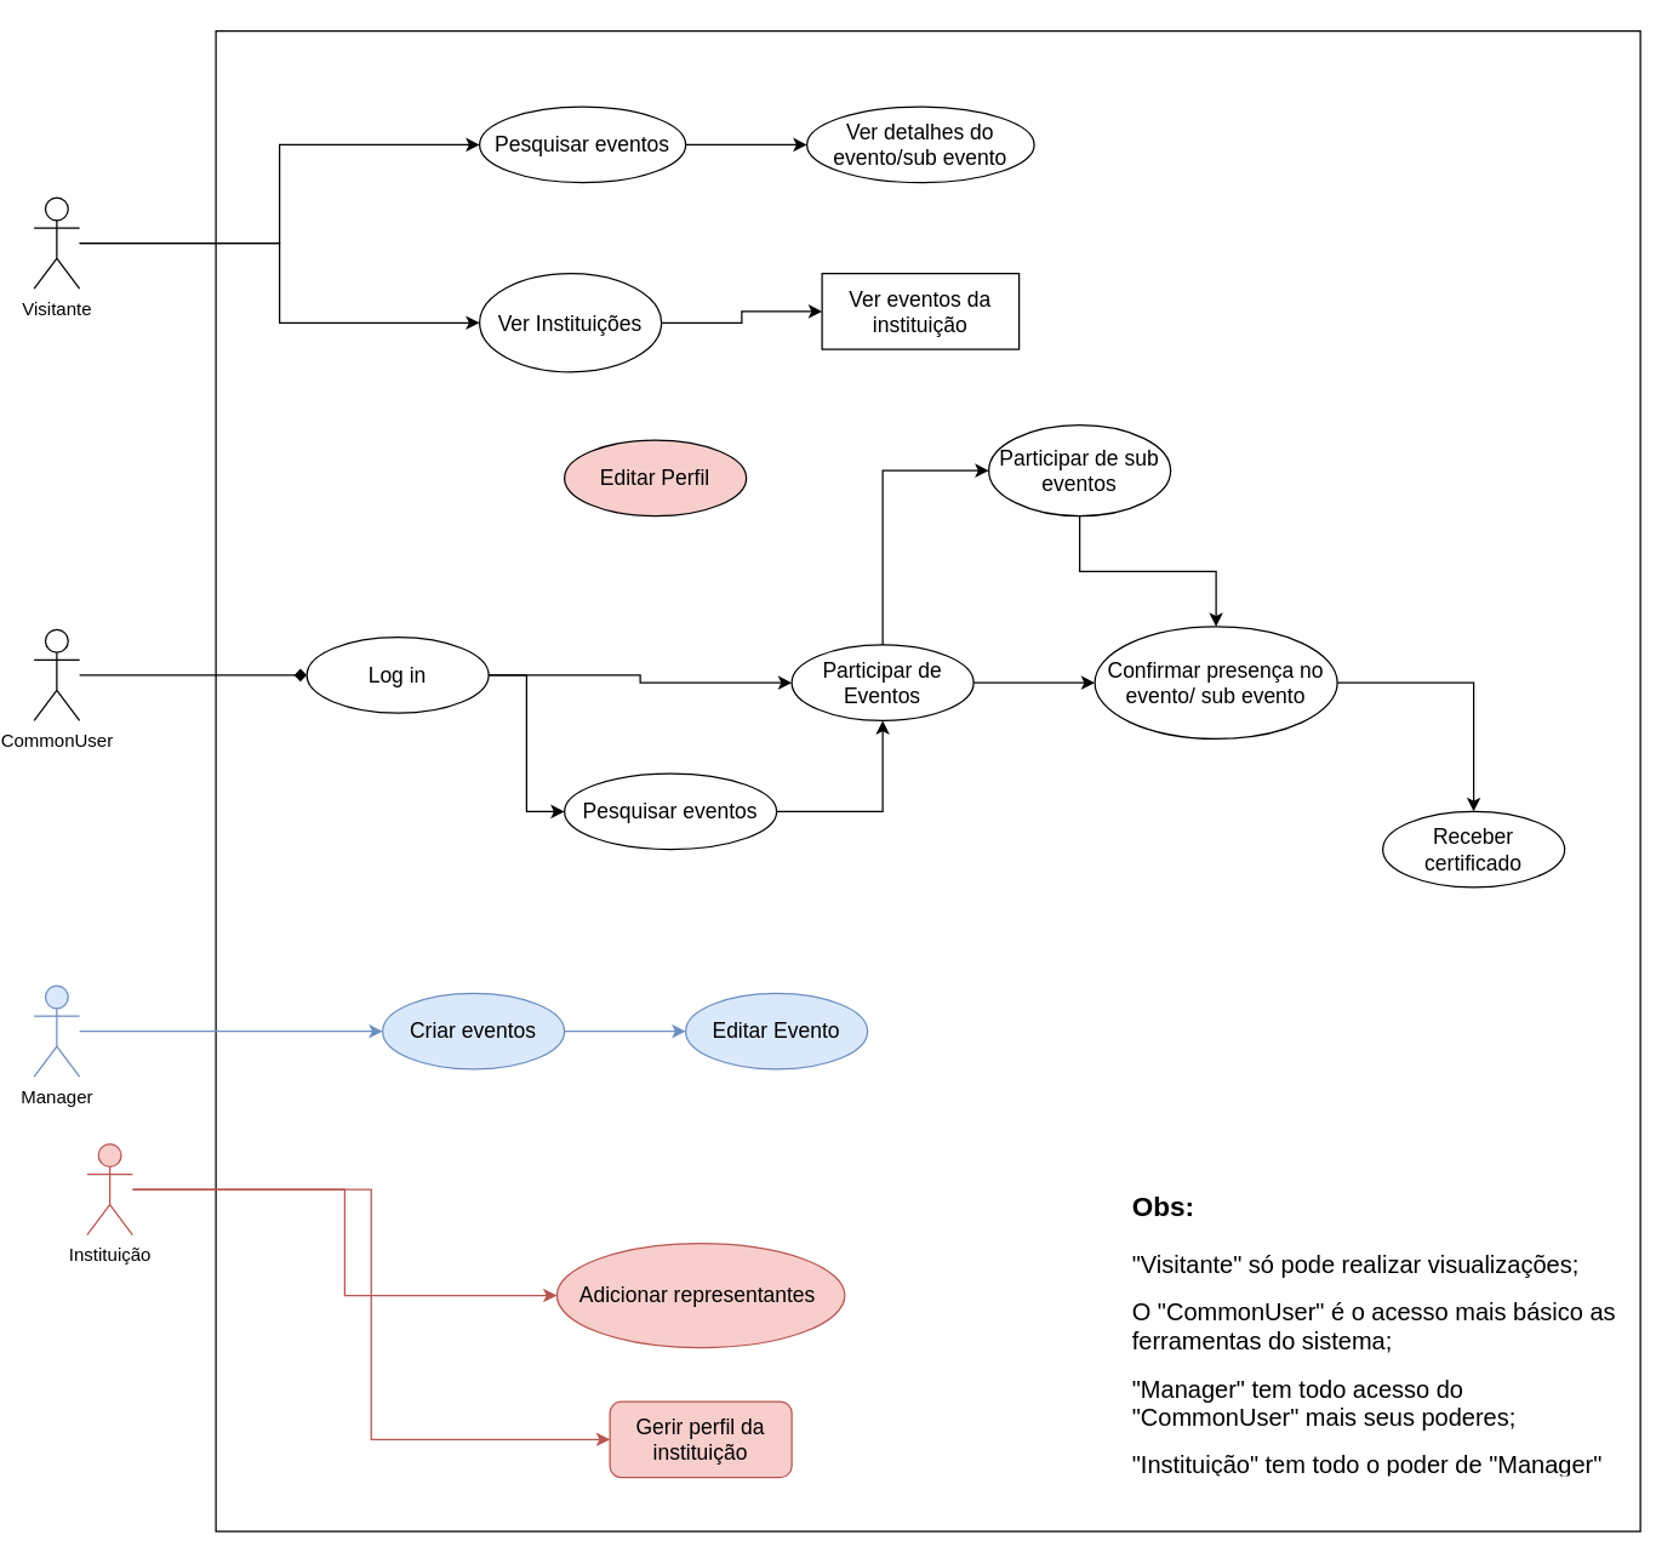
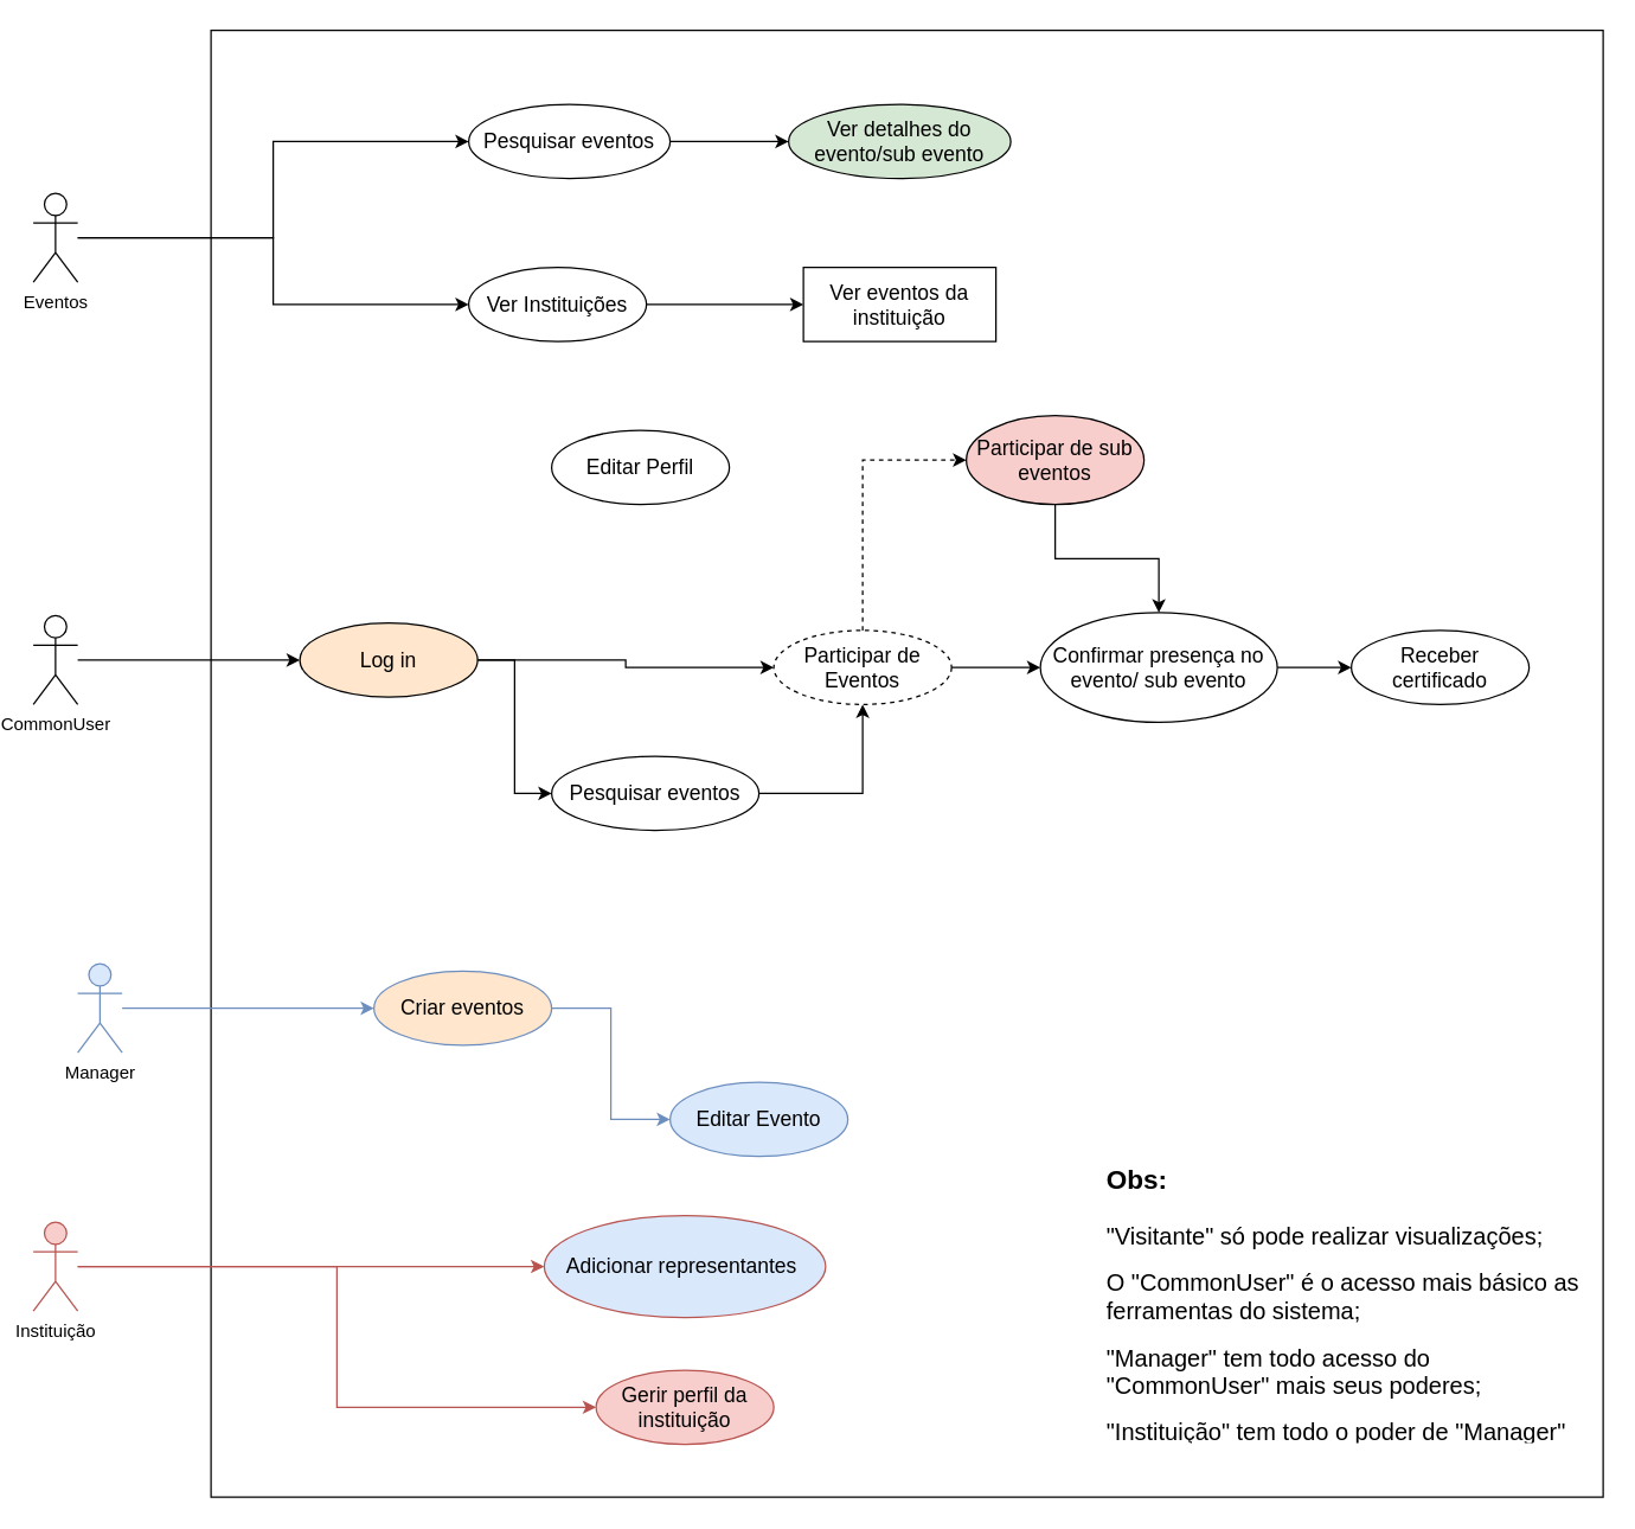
  <mxCell id="0" />
  <mxCell id="1" parent="0" />
  <mxCell id="2" value="" style="verticalLabelPosition=bottom;verticalAlign=top;html=1;shape=mxgraph.basic.rect;fillColor2=none;strokeWidth=1;size=20;indent=5;" vertex="1" parent="1"><mxGeometry x="140" y="20" width="940" height="990" as="geometry" /></mxCell>
- <mxCell id="3" style="edgeStyle=orthogonalEdgeStyle;rounded=0;orthogonalLoop=1;jettySize=auto;html=1;entryX=0;entryY=0.5;entryDx=0;entryDy=0;endArrow=diamond;" edge="1" parent="1" source="4" target="9"><mxGeometry relative="1" as="geometry" /></mxCell>
+ <mxCell id="3" style="edgeStyle=orthogonalEdgeStyle;rounded=0;orthogonalLoop=1;jettySize=auto;html=1;entryX=0;entryY=0.5;entryDx=0;entryDy=0;" edge="1" parent="1" source="4" target="9"><mxGeometry relative="1" as="geometry" /></mxCell>
  <mxCell id="4" value="CommonUser" style="shape=umlActor;verticalLabelPosition=bottom;verticalAlign=top;html=1;outlineConnect=0;" vertex="1" parent="1"><mxGeometry x="20" y="415" width="30" height="60" as="geometry" /></mxCell>
  <mxCell id="5" style="edgeStyle=orthogonalEdgeStyle;rounded=0;orthogonalLoop=1;jettySize=auto;html=1;" edge="1" parent="1" source="6" target="12"><mxGeometry relative="1" as="geometry" /></mxCell>
  <mxCell id="6" value="&lt;font style=&quot;font-size: 14px&quot;&gt;Pesquisar eventos&lt;/font&gt;" style="ellipse;whiteSpace=wrap;html=1;" vertex="1" parent="1"><mxGeometry x="370" y="510" width="140" height="50" as="geometry" /></mxCell>
  <mxCell id="7" style="edgeStyle=orthogonalEdgeStyle;rounded=0;orthogonalLoop=1;jettySize=auto;html=1;" edge="1" parent="1" source="9" target="12"><mxGeometry relative="1" as="geometry" /></mxCell>
  <mxCell id="8" style="edgeStyle=orthogonalEdgeStyle;rounded=0;orthogonalLoop=1;jettySize=auto;html=1;entryX=0;entryY=0.5;entryDx=0;entryDy=0;" edge="1" parent="1" source="9" target="6"><mxGeometry relative="1" as="geometry" /></mxCell>
- <mxCell id="9" value="&lt;font style=&quot;font-size: 14px&quot;&gt;Log in&lt;/font&gt;" style="ellipse;whiteSpace=wrap;html=1;" vertex="1" parent="1"><mxGeometry x="200" y="420" width="120" height="50" as="geometry" /></mxCell>
- <mxCell id="10" style="edgeStyle=orthogonalEdgeStyle;rounded=0;orthogonalLoop=1;jettySize=auto;html=1;entryX=0;entryY=0.5;entryDx=0;entryDy=0;exitX=0.5;exitY=0;exitDx=0;exitDy=0;" edge="1" parent="1" source="12" target="14"><mxGeometry relative="1" as="geometry" /></mxCell>
+ <mxCell id="9" value="&lt;font style=&quot;font-size: 14px&quot;&gt;Log in&lt;/font&gt;" style="ellipse;whiteSpace=wrap;html=1;fillColor=#ffe6cc;" vertex="1" parent="1"><mxGeometry x="200" y="420" width="120" height="50" as="geometry" /></mxCell>
+ <mxCell id="10" style="edgeStyle=orthogonalEdgeStyle;rounded=0;orthogonalLoop=1;jettySize=auto;html=1;entryX=0;entryY=0.5;entryDx=0;entryDy=0;exitX=0.5;exitY=0;exitDx=0;exitDy=0;dashed=1;" edge="1" parent="1" source="12" target="14"><mxGeometry relative="1" as="geometry" /></mxCell>
  <mxCell id="11" style="edgeStyle=orthogonalEdgeStyle;rounded=0;orthogonalLoop=1;jettySize=auto;html=1;" edge="1" parent="1" source="12" target="37"><mxGeometry relative="1" as="geometry" /></mxCell>
- <mxCell id="12" value="&lt;font style=&quot;font-size: 14px&quot;&gt;Participar de Eventos&lt;/font&gt;" style="ellipse;whiteSpace=wrap;html=1;" vertex="1" parent="1"><mxGeometry x="520" y="425" width="120" height="50" as="geometry" /></mxCell>
+ <mxCell id="12" value="&lt;font style=&quot;font-size: 14px&quot;&gt;Participar de Eventos&lt;/font&gt;" style="ellipse;whiteSpace=wrap;html=1;dashed=1;" vertex="1" parent="1"><mxGeometry x="520" y="425" width="120" height="50" as="geometry" /></mxCell>
  <mxCell id="13" style="edgeStyle=orthogonalEdgeStyle;rounded=0;orthogonalLoop=1;jettySize=auto;html=1;" edge="1" parent="1" source="14" target="37"><mxGeometry relative="1" as="geometry" /></mxCell>
- <mxCell id="14" value="&lt;font style=&quot;font-size: 14px&quot;&gt;Participar de sub eventos&lt;/font&gt;" style="ellipse;whiteSpace=wrap;html=1;" vertex="1" parent="1"><mxGeometry x="650" y="280" width="120" height="60" as="geometry" /></mxCell>
+ <mxCell id="14" value="&lt;font style=&quot;font-size: 14px&quot;&gt;Participar de sub eventos&lt;/font&gt;" style="ellipse;whiteSpace=wrap;html=1;fillColor=#f8cecc;" vertex="1" parent="1"><mxGeometry x="650" y="280" width="120" height="60" as="geometry" /></mxCell>
  <mxCell id="15" style="edgeStyle=orthogonalEdgeStyle;rounded=0;orthogonalLoop=1;jettySize=auto;html=1;fillColor=#dae8fc;strokeColor=#6c8ebf;" edge="1" parent="1" source="16" target="18"><mxGeometry relative="1" as="geometry" /></mxCell>
- <mxCell id="16" value="Manager" style="shape=umlActor;verticalLabelPosition=bottom;verticalAlign=top;html=1;outlineConnect=0;fillColor=#dae8fc;strokeColor=#6c8ebf;" vertex="1" parent="1"><mxGeometry x="20" y="650" width="30" height="60" as="geometry" /></mxCell>
+ <mxCell id="16" value="Manager" style="shape=umlActor;verticalLabelPosition=bottom;verticalAlign=top;html=1;outlineConnect=0;fillColor=#dae8fc;strokeColor=#6c8ebf;" vertex="1" parent="1"><mxGeometry x="50" y="650" width="30" height="60" as="geometry" /></mxCell>
  <mxCell id="17" style="edgeStyle=orthogonalEdgeStyle;rounded=0;orthogonalLoop=1;jettySize=auto;html=1;entryX=0;entryY=0.5;entryDx=0;entryDy=0;fillColor=#dae8fc;strokeColor=#6c8ebf;" edge="1" parent="1" source="18" target="19"><mxGeometry relative="1" as="geometry" /></mxCell>
- <mxCell id="18" value="&lt;font style=&quot;font-size: 14px&quot;&gt;Criar eventos&lt;/font&gt;" style="ellipse;whiteSpace=wrap;html=1;fillColor=#dae8fc;strokeColor=#6c8ebf;gradientDirection=south;" vertex="1" parent="1"><mxGeometry x="250" y="655" width="120" height="50" as="geometry" /></mxCell>
- <mxCell id="19" value="&lt;font style=&quot;font-size: 14px&quot;&gt;Editar Evento&lt;/font&gt;" style="ellipse;whiteSpace=wrap;html=1;fillColor=#dae8fc;strokeColor=#6c8ebf;" vertex="1" parent="1"><mxGeometry x="450" y="655" width="120" height="50" as="geometry" /></mxCell>
- <mxCell id="20" value="&lt;font style=&quot;font-size: 14px&quot;&gt;Adicionar representantes&amp;nbsp;&lt;/font&gt;" style="ellipse;whiteSpace=wrap;html=1;fillColor=#f8cecc;strokeColor=#b85450;" vertex="1" parent="1"><mxGeometry x="365" y="820" width="190" height="68.75" as="geometry" /></mxCell>
+ <mxCell id="18" value="&lt;font style=&quot;font-size: 14px&quot;&gt;Criar eventos&lt;/font&gt;" style="ellipse;whiteSpace=wrap;html=1;fillColor=#ffe6cc;strokeColor=#6c8ebf;gradientDirection=south;" vertex="1" parent="1"><mxGeometry x="250" y="655" width="120" height="50" as="geometry" /></mxCell>
+ <mxCell id="19" value="&lt;font style=&quot;font-size: 14px&quot;&gt;Editar Evento&lt;/font&gt;" style="ellipse;whiteSpace=wrap;html=1;fillColor=#dae8fc;strokeColor=#6c8ebf;" vertex="1" parent="1"><mxGeometry x="450" y="730" width="120" height="50" as="geometry" /></mxCell>
+ <mxCell id="20" value="&lt;font style=&quot;font-size: 14px&quot;&gt;Adicionar representantes&amp;nbsp;&lt;/font&gt;" style="ellipse;whiteSpace=wrap;html=1;fillColor=#dae8fc;strokeColor=#b85450;" vertex="1" parent="1"><mxGeometry x="365" y="820" width="190" height="68.75" as="geometry" /></mxCell>
  <mxCell id="21" style="edgeStyle=orthogonalEdgeStyle;rounded=0;orthogonalLoop=1;jettySize=auto;html=1;entryX=0;entryY=0.5;entryDx=0;entryDy=0;fillColor=#f8cecc;strokeColor=#b85450;" edge="1" parent="1" source="23" target="20"><mxGeometry relative="1" as="geometry" /></mxCell>
  <mxCell id="22" style="edgeStyle=orthogonalEdgeStyle;rounded=0;orthogonalLoop=1;jettySize=auto;html=1;entryX=0;entryY=0.5;entryDx=0;entryDy=0;fillColor=#f8cecc;strokeColor=#b85450;" edge="1" parent="1" source="23" target="34"><mxGeometry relative="1" as="geometry" /></mxCell>
- <mxCell id="23" value="Instituição" style="shape=umlActor;verticalLabelPosition=bottom;verticalAlign=top;html=1;outlineConnect=0;fillColor=#f8cecc;strokeColor=#b85450;" vertex="1" parent="1"><mxGeometry x="55" y="754.37" width="30" height="60" as="geometry" /></mxCell>
+ <mxCell id="23" value="Instituição" style="shape=umlActor;verticalLabelPosition=bottom;verticalAlign=top;html=1;outlineConnect=0;fillColor=#f8cecc;strokeColor=#b85450;" vertex="1" parent="1"><mxGeometry x="20" y="824.37" width="30" height="60" as="geometry" /></mxCell>
  <mxCell id="24" value="&lt;h1&gt;&lt;font style=&quot;font-size: 18px&quot;&gt;Obs:&lt;/font&gt;&lt;/h1&gt;&lt;p&gt;&lt;font size=&quot;3&quot;&gt;&quot;Visitante&quot; só pode realizar visualizações;&lt;/font&gt;&lt;/p&gt;&lt;p&gt;&lt;font size=&quot;3&quot;&gt;O &quot;CommonUser&quot; é o acesso mais básico as ferramentas do sistema;&lt;/font&gt;&lt;/p&gt;&lt;p&gt;&lt;font size=&quot;3&quot;&gt;&quot;Manager&quot; tem todo acesso do &quot;CommonUser&quot; mais seus poderes;&lt;/font&gt;&lt;/p&gt;&lt;p&gt;&lt;font size=&quot;3&quot;&gt;&quot;Instituição&quot; tem todo o poder de &quot;Manager&quot; mais &quot;CommonUser&quot;&lt;/font&gt;&lt;/p&gt;" style="text;html=1;strokeColor=none;fillColor=none;spacing=5;spacingTop=-20;whiteSpace=wrap;overflow=hidden;rounded=0;" vertex="1" parent="1"><mxGeometry x="740" y="774.37" width="330" height="200" as="geometry" /></mxCell>
  <mxCell id="25" value="&lt;font style=&quot;font-size: 14px&quot;&gt;Ver eventos da instituição&lt;/font&gt;" style="whiteSpace=wrap;html=1;rounded=0;" vertex="1" parent="1"><mxGeometry x="540" y="180" width="130" height="50" as="geometry" /></mxCell>
  <mxCell id="26" style="edgeStyle=orthogonalEdgeStyle;rounded=0;orthogonalLoop=1;jettySize=auto;html=1;entryX=0;entryY=0.5;entryDx=0;entryDy=0;" edge="1" parent="1" source="28" target="30"><mxGeometry relative="1" as="geometry" /></mxCell>
  <mxCell id="27" style="edgeStyle=orthogonalEdgeStyle;rounded=0;orthogonalLoop=1;jettySize=auto;html=1;" edge="1" parent="1" source="28" target="32"><mxGeometry relative="1" as="geometry" /></mxCell>
- <mxCell id="28" value="Visitante" style="shape=umlActor;verticalLabelPosition=bottom;verticalAlign=top;html=1;outlineConnect=0;" vertex="1" parent="1"><mxGeometry x="20" y="130" width="30" height="60" as="geometry" /></mxCell>
+ <mxCell id="28" value="Eventos" style="shape=umlActor;verticalLabelPosition=bottom;verticalAlign=top;html=1;outlineConnect=0;" vertex="1" parent="1"><mxGeometry x="20" y="130" width="30" height="60" as="geometry" /></mxCell>
  <mxCell id="29" style="edgeStyle=orthogonalEdgeStyle;rounded=0;orthogonalLoop=1;jettySize=auto;html=1;" edge="1" parent="1" source="30" target="35"><mxGeometry relative="1" as="geometry" /></mxCell>
  <mxCell id="30" value="&lt;font style=&quot;font-size: 14px&quot;&gt;Pesquisar eventos&lt;/font&gt;" style="ellipse;whiteSpace=wrap;html=1;" vertex="1" parent="1"><mxGeometry x="314" y="70" width="136" height="50" as="geometry" /></mxCell>
  <mxCell id="31" style="edgeStyle=orthogonalEdgeStyle;rounded=0;orthogonalLoop=1;jettySize=auto;html=1;" edge="1" parent="1" source="32" target="25"><mxGeometry relative="1" as="geometry" /></mxCell>
- <mxCell id="32" value="&lt;font style=&quot;font-size: 14px&quot;&gt;Ver Instituições&lt;/font&gt;" style="ellipse;whiteSpace=wrap;html=1;" vertex="1" parent="1"><mxGeometry x="314" y="180" width="120" height="65" as="geometry" /></mxCell>
- <mxCell id="33" value="&lt;font style=&quot;font-size: 14px&quot;&gt;Editar Perfil&lt;/font&gt;" style="ellipse;whiteSpace=wrap;html=1;fillColor=#f8cecc;" vertex="1" parent="1"><mxGeometry x="370" y="290" width="120" height="50" as="geometry" /></mxCell>
- <mxCell id="34" value="&lt;font style=&quot;font-size: 14px&quot;&gt;Gerir perfil da instituição&lt;/font&gt;" style="whiteSpace=wrap;html=1;fillColor=#f8cecc;strokeColor=#b85450;rounded=1;" vertex="1" parent="1"><mxGeometry x="400" y="924.37" width="120" height="50" as="geometry" /></mxCell>
- <mxCell id="35" value="&lt;font style=&quot;font-size: 14px&quot;&gt;Ver detalhes do evento/sub evento&lt;/font&gt;" style="ellipse;whiteSpace=wrap;html=1;" vertex="1" parent="1"><mxGeometry x="530" y="70" width="150" height="50" as="geometry" /></mxCell>
+ <mxCell id="32" value="&lt;font style=&quot;font-size: 14px&quot;&gt;Ver Instituições&lt;/font&gt;" style="ellipse;whiteSpace=wrap;html=1;" vertex="1" parent="1"><mxGeometry x="314" y="180" width="120" height="50" as="geometry" /></mxCell>
+ <mxCell id="33" value="&lt;font style=&quot;font-size: 14px&quot;&gt;Editar Perfil&lt;/font&gt;" style="ellipse;whiteSpace=wrap;html=1;" vertex="1" parent="1"><mxGeometry x="370" y="290" width="120" height="50" as="geometry" /></mxCell>
+ <mxCell id="34" value="&lt;font style=&quot;font-size: 14px&quot;&gt;Gerir perfil da instituição&lt;/font&gt;" style="ellipse;whiteSpace=wrap;html=1;fillColor=#f8cecc;strokeColor=#b85450;" vertex="1" parent="1"><mxGeometry x="400" y="924.37" width="120" height="50" as="geometry" /></mxCell>
+ <mxCell id="35" value="&lt;font style=&quot;font-size: 14px&quot;&gt;Ver detalhes do evento/sub evento&lt;/font&gt;" style="ellipse;whiteSpace=wrap;html=1;fillColor=#d5e8d4;" vertex="1" parent="1"><mxGeometry x="530" y="70" width="150" height="50" as="geometry" /></mxCell>
  <mxCell id="36" style="edgeStyle=orthogonalEdgeStyle;rounded=0;orthogonalLoop=1;jettySize=auto;html=1;" edge="1" parent="1" source="37" target="38"><mxGeometry relative="1" as="geometry" /></mxCell>
- <mxCell id="37" value="&lt;font style=&quot;font-size: 14px&quot;&gt;Confirmar presença no evento/ sub evento&lt;/font&gt;" style="ellipse;whiteSpace=wrap;html=1;" vertex="1" parent="1"><mxGeometry x="720" y="413" width="160" height="74" as="geometry" /></mxCell>
- <mxCell id="38" value="&lt;font style=&quot;font-size: 14px&quot;&gt;Receber certificado&lt;/font&gt;" style="ellipse;whiteSpace=wrap;html=1;" vertex="1" parent="1"><mxGeometry x="910" y="535" width="120" height="50" as="geometry" /></mxCell>
+ <mxCell id="37" value="&lt;font style=&quot;font-size: 14px&quot;&gt;Confirmar presença no evento/ sub evento&lt;/font&gt;" style="ellipse;whiteSpace=wrap;html=1;" vertex="1" parent="1"><mxGeometry x="700" y="413" width="160" height="74" as="geometry" /></mxCell>
+ <mxCell id="38" value="&lt;font style=&quot;font-size: 14px&quot;&gt;Receber certificado&lt;/font&gt;" style="ellipse;whiteSpace=wrap;html=1;" vertex="1" parent="1"><mxGeometry x="910" y="425" width="120" height="50" as="geometry" /></mxCell>
